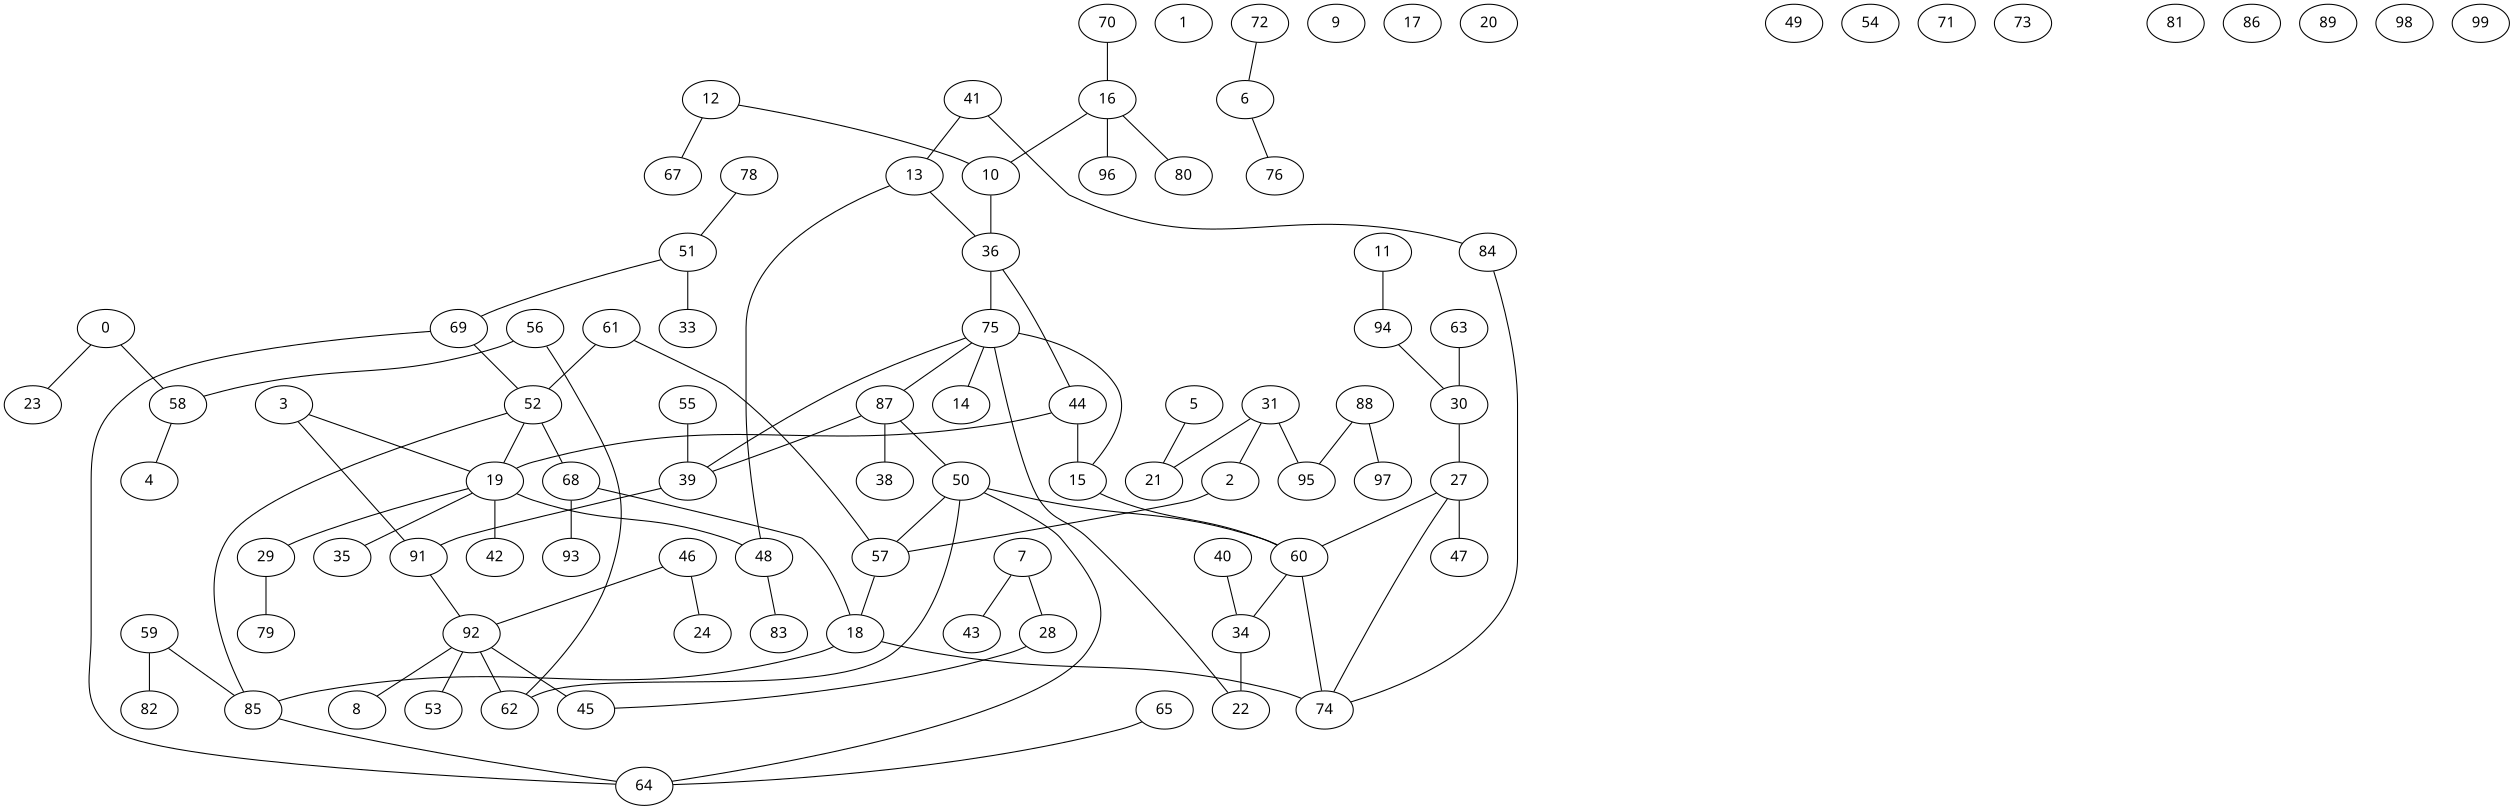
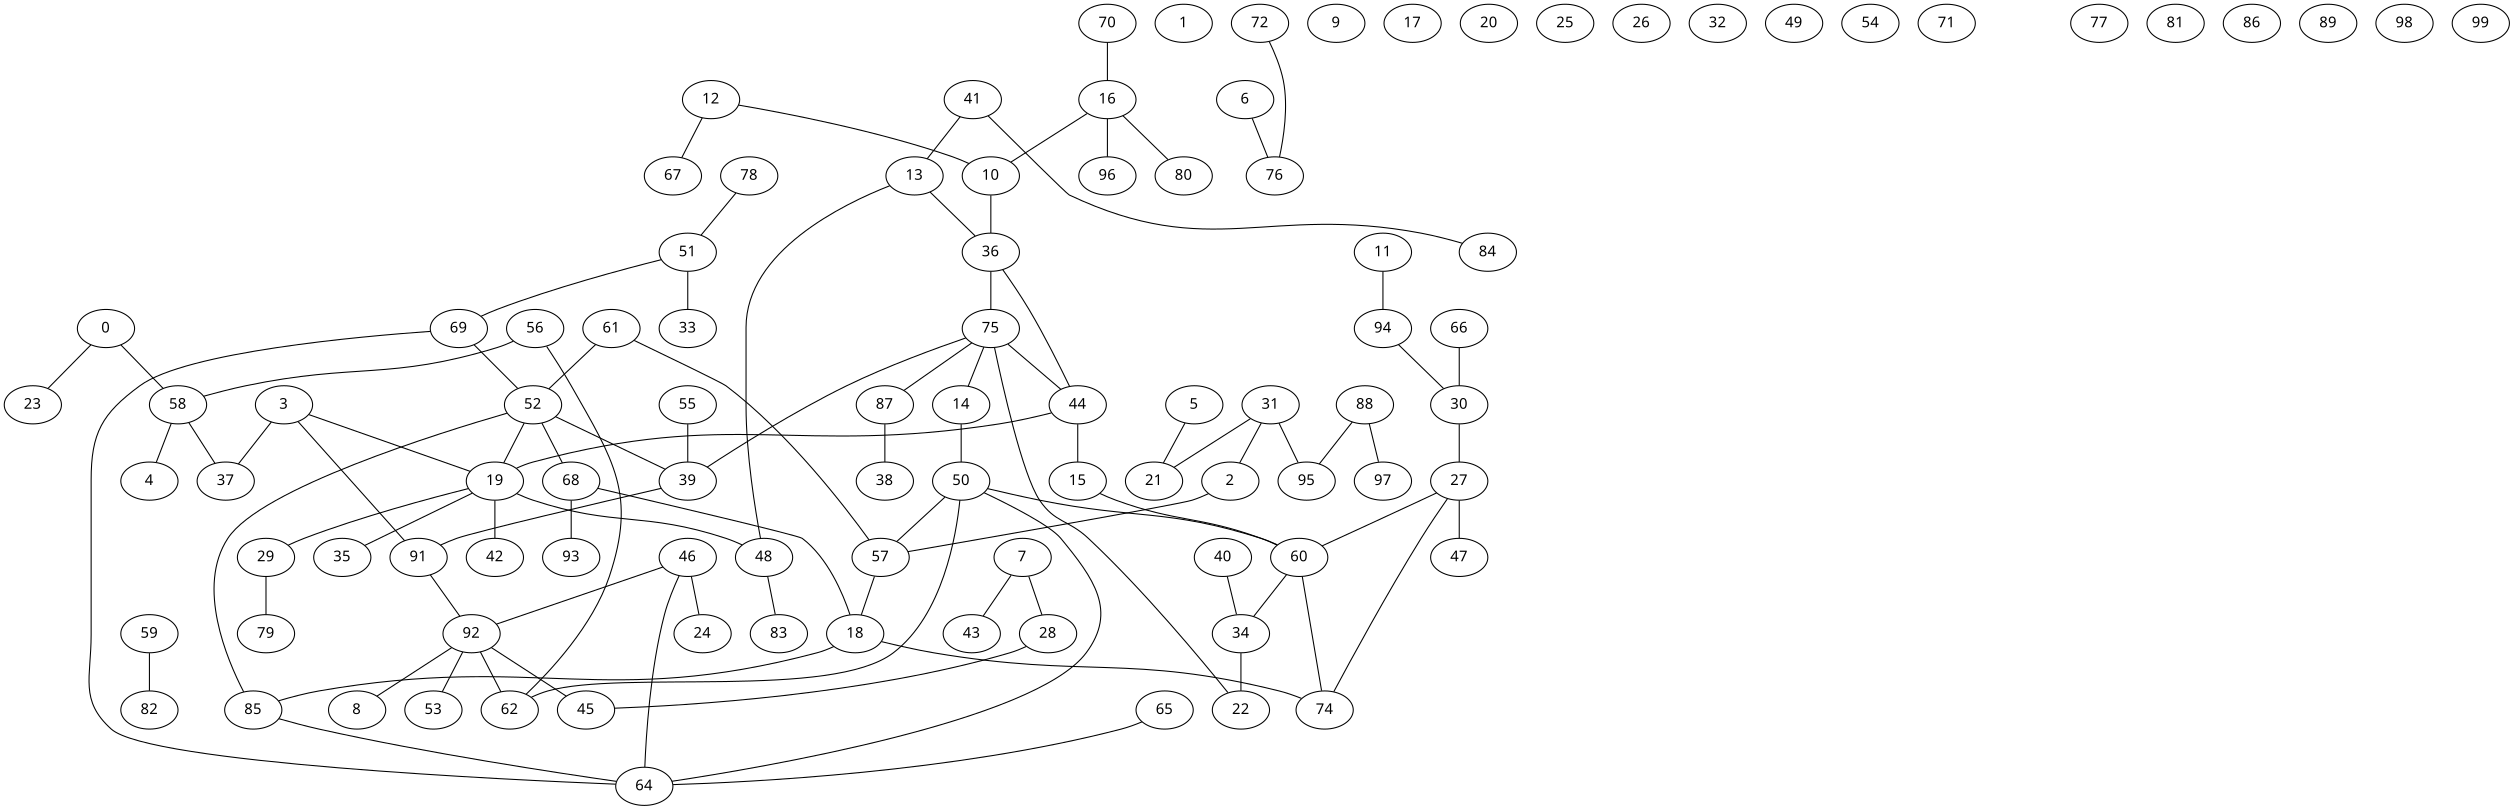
  graph {
    fontname="Noto Sans"
    node [fontname="Noto Sans"]
    edge [fontname="Noto Sans"]
    0
    23
    58
+   37
    4
    1
    2
    57
    18
    3
    19
    91
    48
    29
    35
    42
    92
    5
    21
    6
    76
    7
    28
    43
    45
    9
    10
    36
    75
    11
    94
    30
    12
    67
    13
    83
    15
    60
    74
    34
    16
    80
    96
    17
    85
    64
    79
    20
    62
    8
    53
+   25
+   26
    27
    47
    31
    95
+   32
    22
    39
    44
    14
    87
    40
    41
    84
    46
    24
    49
    50
    51
    33
    69
    52
    68
    93
    54
    55
    56
    59
    82
    61
-   63
+   63 [label=66]
    65
    70
    71
    72
-   73
    38
+   77
    78
    81
    86
    88
    97
    89
    98
    99
    0 -- 23
    0 -- 58
+   58 -- 37
    58 -- 4
    2 -- 57
    57 -- 18
    18 -- 74
    18 -- 85
+   3 -- 37
    3 -- 19
    3 -- 91
    19 -- 48
    19 -- 29
    19 -- 35
    19 -- 42
    91 -- 92
    48 -- 83
    29 -- 79
    92 -- 45
    92 -- 62
    92 -- 8
    92 -- 53
    5 -- 21
    6 -- 76
    7 -- 28
    7 -- 43
    28 -- 45
    10 -- 36
    36 -- 75
    75 -- 22
    75 -- 39
-   75 -- 15
+   75 -- 44
    75 -- 14
    75 -- 87
    11 -- 94
    94 -- 30
    30 -- 27
    12 -- 10
    12 -- 67
    13 -- 48
    13 -- 36
    15 -- 60
    60 -- 74
    60 -- 34
    34 -- 22
    16 -- 10
    16 -- 80
    16 -- 96
    85 -- 64
    27 -- 60
    27 -- 74
    27 -- 47
    31 -- 2
    31 -- 21
    31 -- 95
    39 -- 91
    44 -- 19
    44 -- 36
    44 -- 15
-   87 -- 39
-   87 -- 50
+   52 -- 39
+   14 -- 50
    87 -- 38
    40 -- 34
    41 -- 13
    41 -- 84
-   84 -- 74
    46 -- 92
+   46 -- 64
    46 -- 24
    50 -- 57
    50 -- 60
    50 -- 64
    50 -- 62
    51 -- 33
    51 -- 69
    69 -- 64
    69 -- 52
    52 -- 19
    52 -- 85
    52 -- 68
    68 -- 18
    68 -- 93
    55 -- 39
    56 -- 58
    56 -- 62
-   59 -- 85
    59 -- 82
    61 -- 57
    61 -- 52
    63 -- 30
    65 -- 64
    70 -- 16
-   72 -- 6
+   72 -- 76
    78 -- 51
    88 -- 95
    88 -- 97
  }
